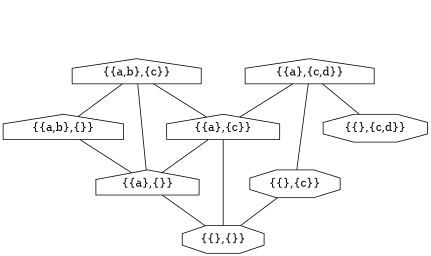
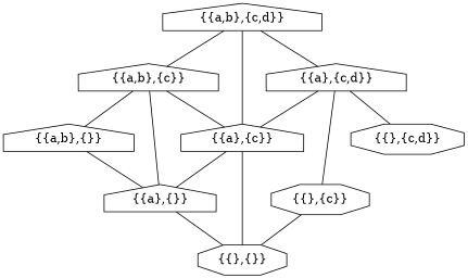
  graph {
    rankdir=BT
    node [shape=house]
    "{{},{}}" [shape=octagon]
    "{{a},{}}"
    "{{},{c}}" [shape=octagon]
    "{{a},{c}}"
    "{{a,b},{}}"
    "{{a,b},{c}}"
    "{{a},{c,d}}"
+   "{{a,b},{c,d}}"
    "{{},{c,d}}" [shape=octagon]
    "{{},{}}" -- "{{a},{}}"
    "{{},{}}" -- "{{},{c}}"
    "{{},{}}" -- "{{a},{c}}"
    "{{a},{}}" -- "{{a},{c}}"
    "{{a},{}}" -- "{{a,b},{}}"
    "{{a},{}}" -- "{{a,b},{c}}"
    "{{},{c}}" -- "{{a},{c,d}}"
    "{{a},{c}}" -- "{{a,b},{c}}"
    "{{a},{c}}" -- "{{a},{c,d}}"
+   "{{a},{c}}" -- "{{a,b},{c,d}}"
    "{{a,b},{}}" -- "{{a,b},{c}}"
+   "{{a,b},{c}}" -- "{{a,b},{c,d}}"
+   "{{a},{c,d}}" -- "{{a,b},{c,d}}"
    "{{},{c,d}}" -- "{{a},{c,d}}"
  }
